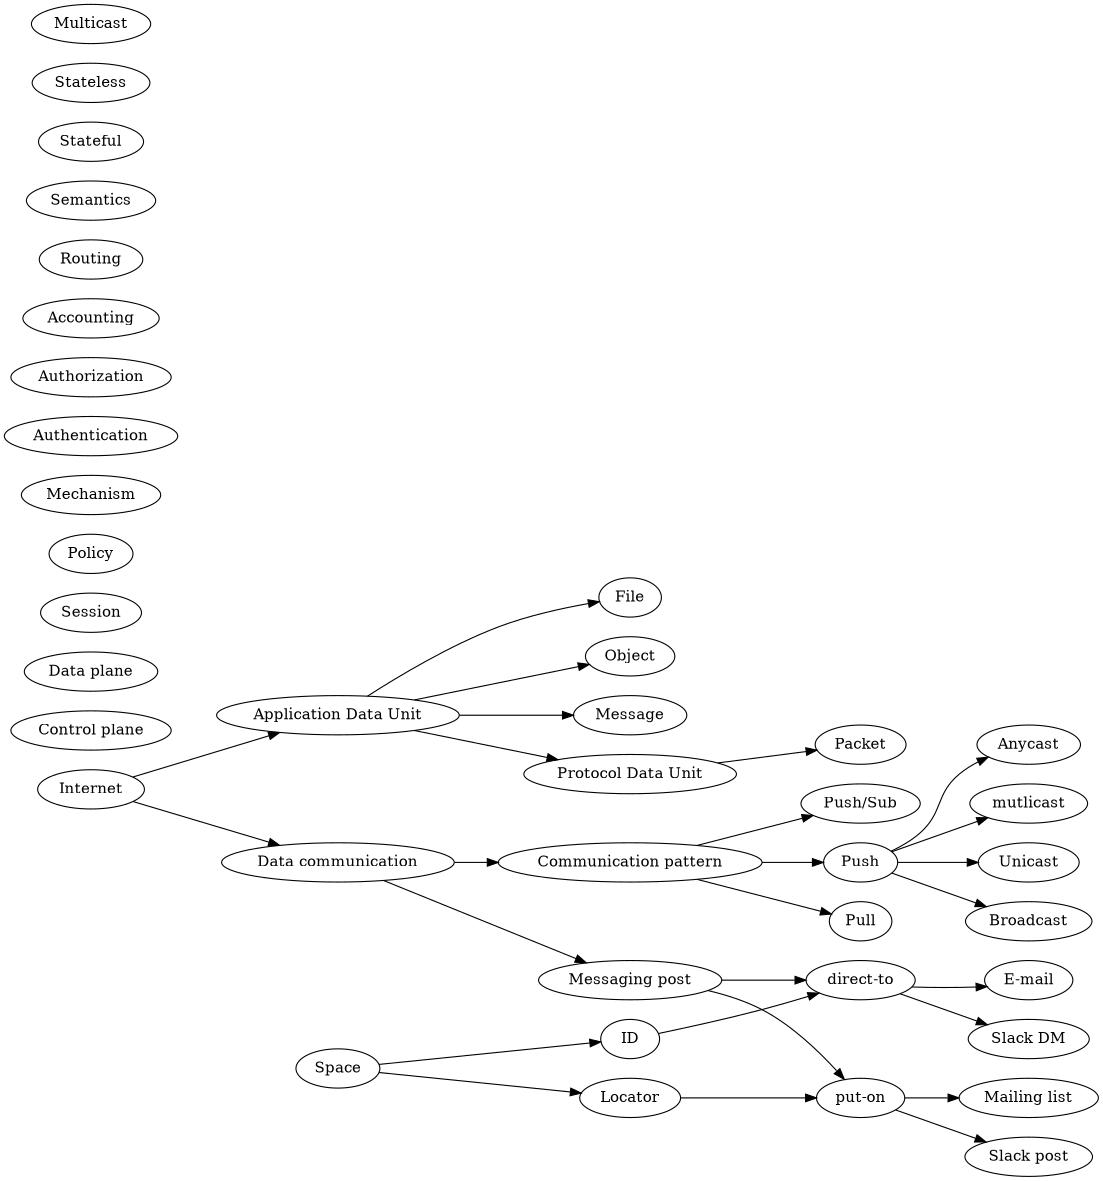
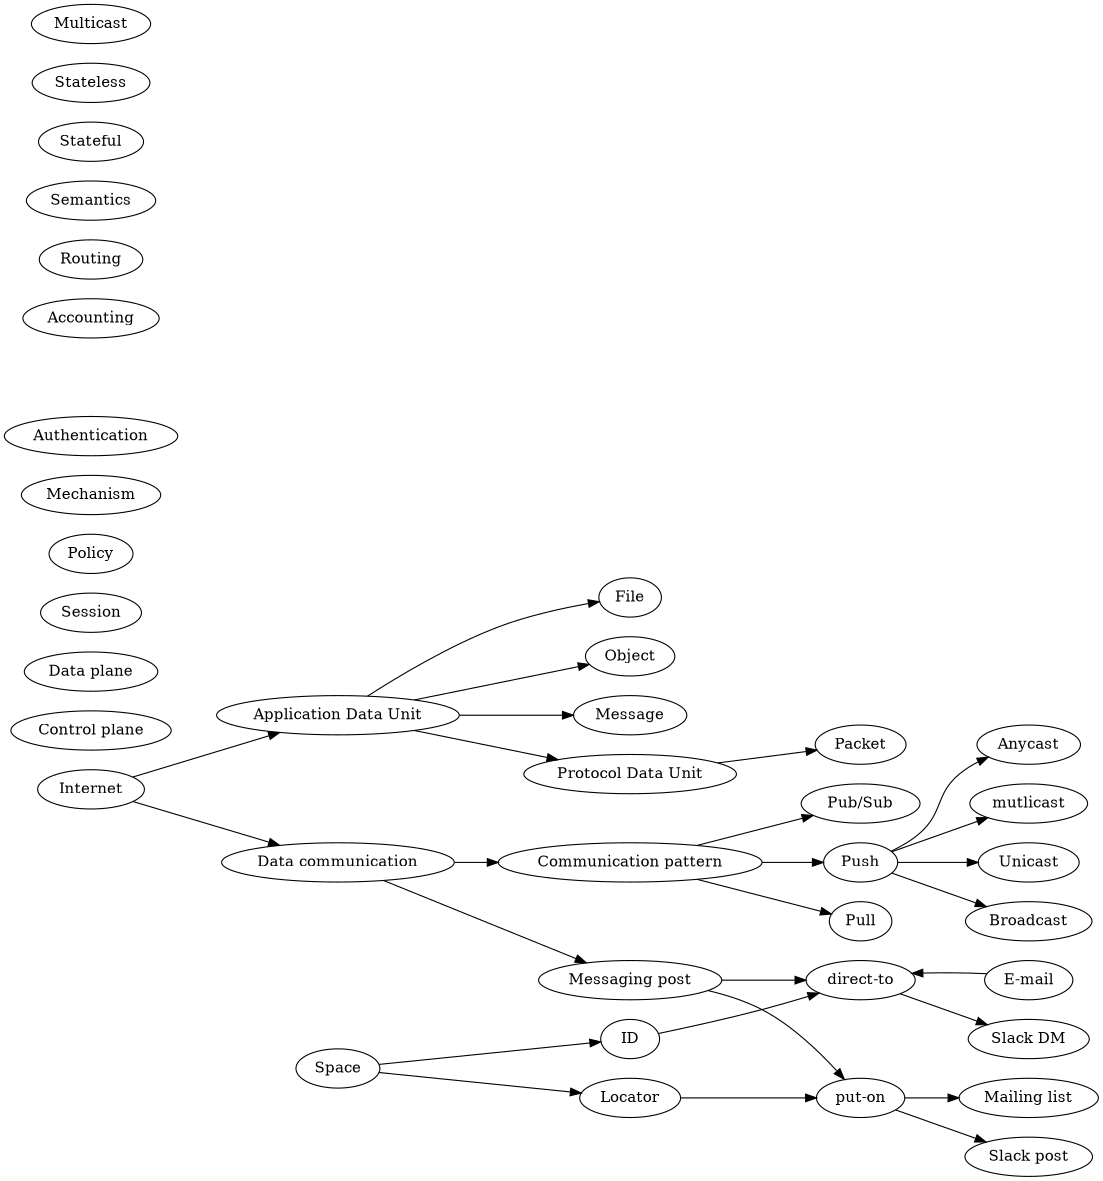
  digraph {
    rankdir=LR
    n1 [label=Internet]
    n2 [label="Data communication"]
    n3 [label="Application Data Unit"]
    n4 [label="Messaging post"]
    n5 [label="Communication pattern"]
    n6 [label=File]
    n7 [label=Object]
    n8 [label=Message]
    n9 [label="Protocol Data Unit"]
    n10 [label="direct-to"]
    n11 [label="put-on"]
    n12 [label=Push]
    n13 [label=Pull]
-   n14 [label="Push/Sub"]
+   n14 [label="Pub/Sub"]
    n15 [label=Unicast]
    n16 [label=Broadcast]
    n17 [label=Anycast]
    mutlicast
    n19 [label=Packet]
    n20 [label=Space]
    n21 [label=ID]
    n22 [label=Locator]
    n23 [label="E-mail"]
    n24 [label="Slack DM"]
    n25 [label="Mailing list"]
    n26 [label="Slack post"]
    n27 [label="Control plane"]
    n28 [label="Data plane"]
    n29 [label=Session]
    n30 [label=Policy]
    n31 [label=Mechanism]
    n32 [label=Authentication]
-   n33 [label=Authorization]
    n34 [label=Accounting]
    n35 [label=Routing]
    n36 [label=Semantics]
    n37 [label=Stateful]
    n38 [label=Stateless]
    n39 [label=Multicast]
    n1 -> n2
    n1 -> n3
    n2 -> n4
    n2 -> n5
    n3 -> n6
    n3 -> n7
    n3 -> n8
    n3 -> n9
    n4 -> n10
    n4 -> n11
    n5 -> n12
    n5 -> n13
    n5 -> n14
    n9 -> n19
-   n10 -> n23
+   n23 -> n10
    n10 -> n24
    n11 -> n25
    n11 -> n26
    n12 -> n15
    n12 -> n16
    n12 -> n17
    n12 -> mutlicast
    n20 -> n21
    n20 -> n22
    n21 -> n10
    n22 -> n11
  }
